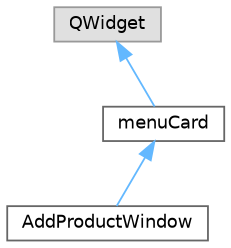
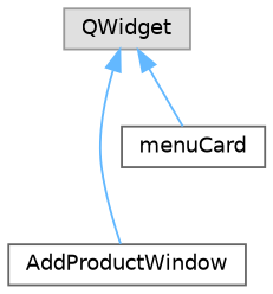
  digraph {
    rankdir=TB
    node [color=grey40 fillcolor=white fontname=Helvetica fontsize=10 shape=box style=filled]
    edge [color=steelblue1 dir=back fontname=Helvetica fontsize=10 labelfontname=Helvetica labelfontsize=10 style=solid]
    n1 [color=grey60 fillcolor="#E0E0E0" height=0.2 label=QWidget width=0.4]
    n2 [height=0.2 label=AddProductWindow width=0.4]
    n3 [height=0.2 label=menuCard width=0.4]
-   n3 -> n2
+   n1 -> n2
    n1 -> n3
  }
